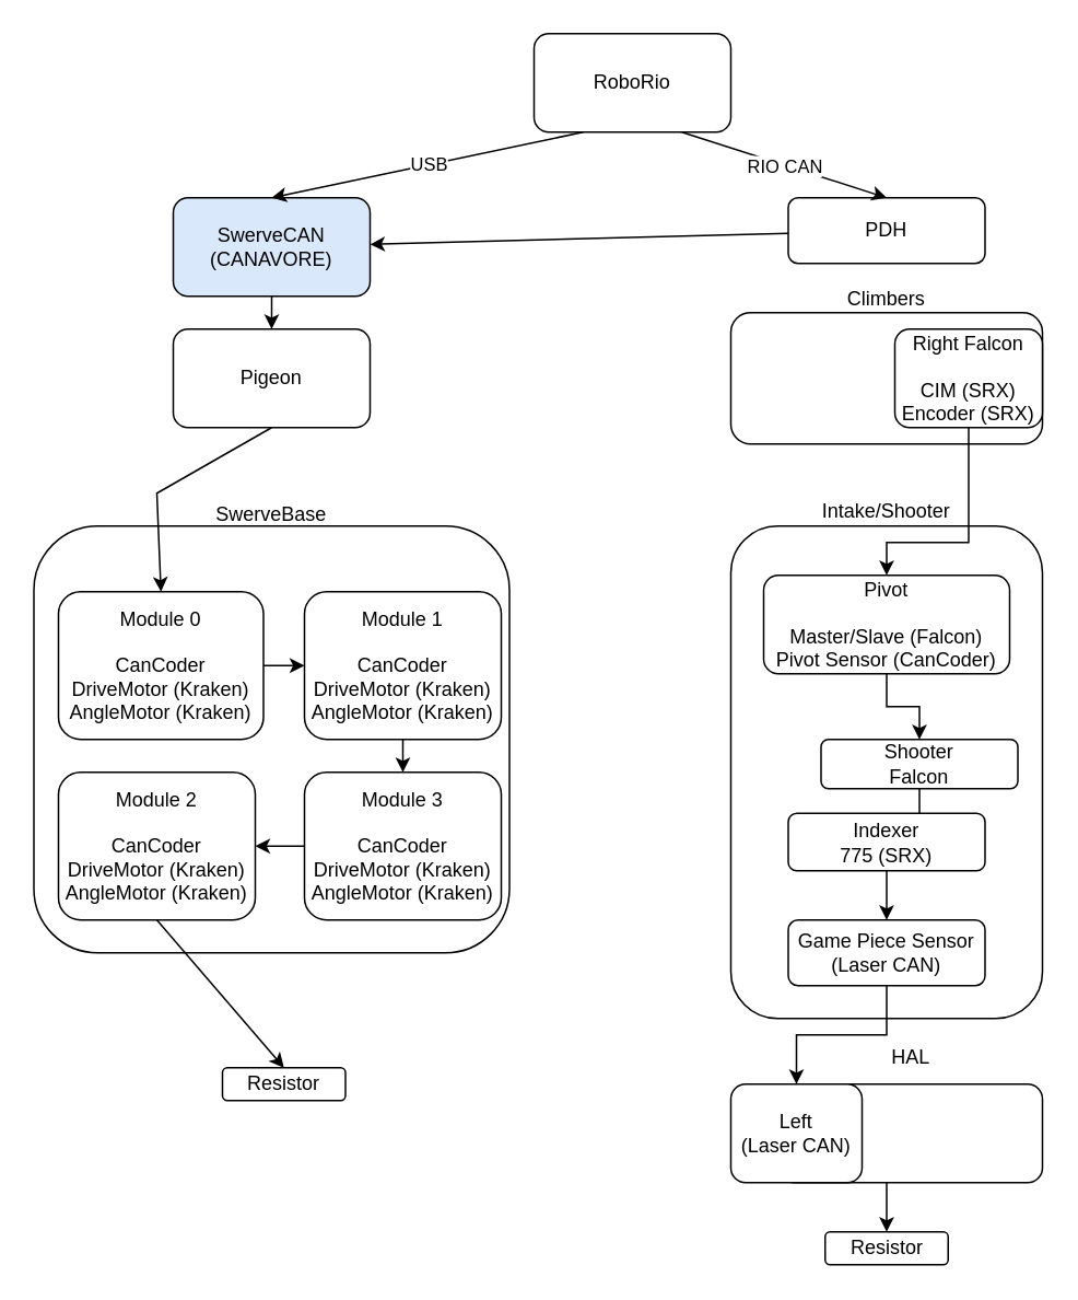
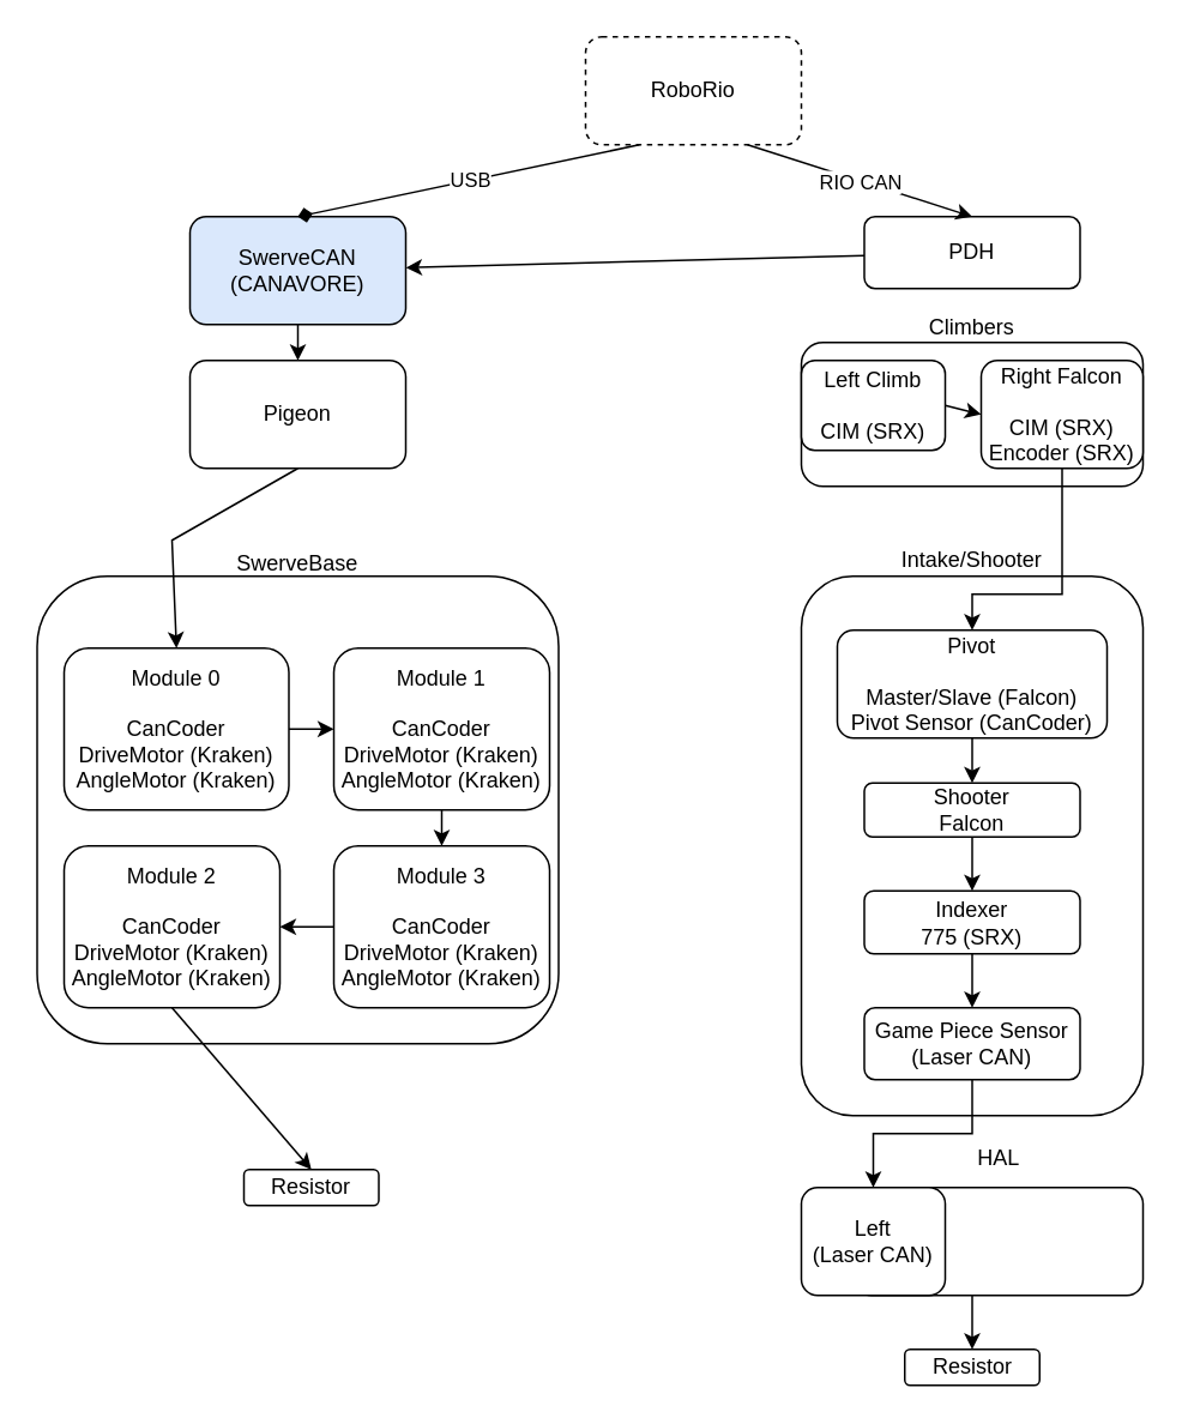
  <mxCell id="0" />
  <mxCell id="1" parent="0" />
- <mxCell id="2" value="RoboRio" style="rounded=1;whiteSpace=wrap;html=1;" vertex="1" parent="1"><mxGeometry x="325" y="20" width="120" height="60" as="geometry" /></mxCell>
+ <mxCell id="2" value="RoboRio" style="rounded=1;whiteSpace=wrap;html=1;dashed=1;" vertex="1" parent="1"><mxGeometry x="325" y="20" width="120" height="60" as="geometry" /></mxCell>
  <mxCell id="3" value="SwerveCAN&lt;br&gt;(CANAVORE)" style="rounded=1;whiteSpace=wrap;html=1;fillColor=#dae8fc;" vertex="1" parent="1"><mxGeometry x="105" y="120" width="120" height="60" as="geometry" /></mxCell>
  <mxCell id="4" value="SwerveBase" style="rounded=1;whiteSpace=wrap;html=1;spacingTop=0;labelPosition=center;verticalLabelPosition=top;align=center;verticalAlign=bottom;spacing=0;" vertex="1" parent="1"><mxGeometry x="20" y="320" width="290" height="260" as="geometry" /></mxCell>
  <mxCell id="5" value="Module 0&lt;br&gt;&lt;br&gt;CanCoder&lt;br&gt;DriveMotor (Kraken)&lt;br&gt;AngleMotor (Kraken)" style="rounded=1;whiteSpace=wrap;html=1;" vertex="1" parent="1"><mxGeometry x="35" y="360" width="125" height="90" as="geometry" /></mxCell>
  <mxCell id="6" value="Module 1&lt;br&gt;&lt;br&gt;CanCoder&lt;br&gt;DriveMotor (Kraken)&lt;br&gt;AngleMotor (Kraken)" style="rounded=1;whiteSpace=wrap;html=1;" vertex="1" parent="1"><mxGeometry x="185" y="360" width="120" height="90" as="geometry" /></mxCell>
  <mxCell id="7" value="Module 2&lt;br&gt;&lt;br&gt;CanCoder&lt;br&gt;DriveMotor (Kraken)&lt;br&gt;AngleMotor (Kraken)" style="rounded=1;whiteSpace=wrap;html=1;" vertex="1" parent="1"><mxGeometry x="35" y="470" width="120" height="90" as="geometry" /></mxCell>
  <mxCell id="8" value="Module 3&lt;br&gt;&lt;br&gt;CanCoder&lt;br&gt;DriveMotor (Kraken)&lt;br&gt;AngleMotor (Kraken)" style="rounded=1;whiteSpace=wrap;html=1;" vertex="1" parent="1"><mxGeometry x="185" y="470" width="120" height="90" as="geometry" /></mxCell>
  <mxCell id="9" value="Pigeon" style="rounded=1;whiteSpace=wrap;html=1;" vertex="1" parent="1"><mxGeometry x="105" y="200" width="120" height="60" as="geometry" /></mxCell>
  <mxCell id="10" value="PDH" style="rounded=1;whiteSpace=wrap;html=1;" vertex="1" parent="1"><mxGeometry x="480" y="120" width="120" height="40" as="geometry" /></mxCell>
  <mxCell id="11" value="" style="endArrow=classic;html=1;rounded=0;exitX=0.75;exitY=1;exitDx=0;exitDy=0;entryX=0.5;entryY=0;entryDx=0;entryDy=0;" edge="1" parent="1" source="2" target="10"><mxGeometry relative="1" as="geometry"><mxPoint x="455" y="160" as="sourcePoint" /><mxPoint x="555" y="180" as="targetPoint" /></mxGeometry></mxCell>
  <mxCell id="12" value="RIO CAN" style="edgeLabel;resizable=0;html=1;align=center;verticalAlign=middle;" connectable="0" vertex="1" parent="11"><mxGeometry relative="1" as="geometry" /></mxCell>
- <mxCell id="13" value="" style="endArrow=classic;html=1;rounded=0;exitX=0.25;exitY=1;exitDx=0;exitDy=0;entryX=0.5;entryY=0;entryDx=0;entryDy=0;" edge="1" parent="1" source="2" target="3"><mxGeometry relative="1" as="geometry"><mxPoint x="255" y="110" as="sourcePoint" /><mxPoint x="355" y="110" as="targetPoint" /></mxGeometry></mxCell>
+ <mxCell id="13" value="" style="endArrow=diamond;html=1;rounded=0;exitX=0.25;exitY=1;exitDx=0;exitDy=0;entryX=0.5;entryY=0;entryDx=0;entryDy=0;" edge="1" parent="1" source="2" target="3"><mxGeometry relative="1" as="geometry"><mxPoint x="255" y="110" as="sourcePoint" /><mxPoint x="355" y="110" as="targetPoint" /></mxGeometry></mxCell>
  <mxCell id="14" value="USB" style="edgeLabel;resizable=0;html=1;align=center;verticalAlign=middle;" connectable="0" vertex="1" parent="13"><mxGeometry relative="1" as="geometry" /></mxCell>
  <mxCell id="15" value="" style="endArrow=classic;html=1;rounded=0;exitX=0.5;exitY=1;exitDx=0;exitDy=0;entryX=0.5;entryY=0;entryDx=0;entryDy=0;" edge="1" parent="1" source="3" target="9"><mxGeometry width="50" height="50" relative="1" as="geometry"><mxPoint x="365" y="220" as="sourcePoint" /><mxPoint x="415" y="170" as="targetPoint" /></mxGeometry></mxCell>
  <mxCell id="16" value="" style="endArrow=classic;html=1;rounded=0;exitX=0.5;exitY=1;exitDx=0;exitDy=0;entryX=0.5;entryY=0;entryDx=0;entryDy=0;" edge="1" parent="1" source="9" target="5"><mxGeometry width="50" height="50" relative="1" as="geometry"><mxPoint x="355" y="300" as="sourcePoint" /><mxPoint x="405" y="250" as="targetPoint" /><Array as="points"><mxPoint x="95" y="300" /></Array></mxGeometry></mxCell>
  <mxCell id="17" value="" style="endArrow=classic;html=1;rounded=0;exitX=1;exitY=0.5;exitDx=0;exitDy=0;" edge="1" parent="1" source="5" target="6"><mxGeometry width="50" height="50" relative="1" as="geometry"><mxPoint x="325" y="330" as="sourcePoint" /><mxPoint x="375" y="280" as="targetPoint" /></mxGeometry></mxCell>
  <mxCell id="18" value="" style="endArrow=classic;html=1;rounded=0;exitX=0.5;exitY=1;exitDx=0;exitDy=0;entryX=0.5;entryY=0;entryDx=0;entryDy=0;" edge="1" parent="1" source="6" target="8"><mxGeometry width="50" height="50" relative="1" as="geometry"><mxPoint x="395" y="430" as="sourcePoint" /><mxPoint x="445" y="380" as="targetPoint" /></mxGeometry></mxCell>
  <mxCell id="19" value="" style="endArrow=classic;html=1;rounded=0;exitX=0;exitY=0.5;exitDx=0;exitDy=0;entryX=1;entryY=0.5;entryDx=0;entryDy=0;" edge="1" parent="1" source="8" target="7"><mxGeometry width="50" height="50" relative="1" as="geometry"><mxPoint x="375" y="460" as="sourcePoint" /><mxPoint x="425" y="410" as="targetPoint" /></mxGeometry></mxCell>
  <mxCell id="20" value="Resistor" style="rounded=1;whiteSpace=wrap;html=1;" vertex="1" parent="1"><mxGeometry x="135" y="650" width="75" height="20" as="geometry" /></mxCell>
  <mxCell id="21" value="" style="endArrow=classic;html=1;rounded=0;exitX=0.5;exitY=1;exitDx=0;exitDy=0;entryX=0.5;entryY=0;entryDx=0;entryDy=0;" edge="1" parent="1" source="7" target="20"><mxGeometry width="50" height="50" relative="1" as="geometry"><mxPoint x="375" y="460" as="sourcePoint" /><mxPoint x="425" y="410" as="targetPoint" /></mxGeometry></mxCell>
  <mxCell id="22" value="Resistor" style="rounded=1;whiteSpace=wrap;html=1;" vertex="1" parent="1"><mxGeometry x="502.5" y="750" width="75" height="20" as="geometry" /></mxCell>
  <mxCell id="23" value="&lt;p style=&quot;line-height: 120%;&quot;&gt;Climbers&lt;/p&gt;" style="rounded=1;whiteSpace=wrap;html=1;spacingTop=0;labelPosition=center;verticalLabelPosition=top;align=center;verticalAlign=bottom;spacing=-11;" vertex="1" parent="1"><mxGeometry x="445" y="190" width="190" height="80" as="geometry" /></mxCell>
  <mxCell id="24" value="Intake/Shooter" style="rounded=1;fontColor=default;whiteSpace=wrap;html=1;spacingTop=-5;labelPosition=center;verticalLabelPosition=top;align=center;verticalAlign=bottom;" vertex="1" parent="1"><mxGeometry x="445" y="320" width="190" height="300" as="geometry" /></mxCell>
+ <mxCell id="25" value="Left Climb&lt;br&gt;&lt;br&gt;CIM (SRX)" style="rounded=1;whiteSpace=wrap;html=1;" vertex="1" parent="1"><mxGeometry x="445" y="200" width="80" height="50" as="geometry" /></mxCell>
  <mxCell id="26" value="" style="edgeStyle=orthogonalEdgeStyle;rounded=0;orthogonalLoop=1;jettySize=auto;html=1;" edge="1" parent="1" source="27" target="29"><mxGeometry relative="1" as="geometry"><Array as="points"><mxPoint x="590" y="330" /><mxPoint x="540" y="330" /></Array></mxGeometry></mxCell>
  <mxCell id="27" value="Right Falcon&lt;br&gt;&lt;br&gt;CIM (SRX)&lt;br&gt;Encoder (SRX)" style="rounded=1;whiteSpace=wrap;html=1;" vertex="1" parent="1"><mxGeometry x="545" y="200" width="90" height="60" as="geometry" /></mxCell>
  <mxCell id="28" value="" style="edgeStyle=orthogonalEdgeStyle;rounded=0;orthogonalLoop=1;jettySize=auto;html=1;" edge="1" parent="1" source="29" target="31"><mxGeometry relative="1" as="geometry" /></mxCell>
  <mxCell id="29" value="Pivot&lt;br&gt;&lt;br&gt;Master/Slave (Falcon)&lt;br&gt;Pivot Sensor (CanCoder)" style="rounded=1;whiteSpace=wrap;html=1;" vertex="1" parent="1"><mxGeometry x="465" y="350" width="150" height="60" as="geometry" /></mxCell>
  <mxCell id="30" value="" style="edgeStyle=orthogonalEdgeStyle;rounded=0;orthogonalLoop=1;jettySize=auto;html=1;" edge="1" parent="1" source="31" target="33"><mxGeometry relative="1" as="geometry" /></mxCell>
- <mxCell id="31" value="Shooter&lt;br&gt;Falcon" style="rounded=1;whiteSpace=wrap;html=1;" vertex="1" parent="1"><mxGeometry x="500" y="450" width="120" height="30" as="geometry" /></mxCell>
+ <mxCell id="31" value="Shooter&lt;br&gt;Falcon" style="rounded=1;whiteSpace=wrap;html=1;" vertex="1" parent="1"><mxGeometry x="480" y="435" width="120" height="30" as="geometry" /></mxCell>
  <mxCell id="32" value="" style="edgeStyle=orthogonalEdgeStyle;rounded=0;orthogonalLoop=1;jettySize=auto;html=1;" edge="1" parent="1" source="33" target="35"><mxGeometry relative="1" as="geometry" /></mxCell>
  <mxCell id="33" value="Indexer&lt;br&gt;775 (SRX)" style="rounded=1;whiteSpace=wrap;html=1;" vertex="1" parent="1"><mxGeometry x="480" y="495" width="120" height="35" as="geometry" /></mxCell>
  <mxCell id="34" value="" style="edgeStyle=orthogonalEdgeStyle;rounded=0;orthogonalLoop=1;jettySize=auto;html=1;entryX=0.5;entryY=0;entryDx=0;entryDy=0;" edge="1" parent="1" source="35" target="39"><mxGeometry relative="1" as="geometry"><Array as="points"><mxPoint x="540" y="630" /><mxPoint x="485" y="630" /></Array></mxGeometry></mxCell>
  <mxCell id="35" value="Game Piece Sensor&lt;br&gt;(Laser CAN)" style="rounded=1;whiteSpace=wrap;html=1;" vertex="1" parent="1"><mxGeometry x="480" y="560" width="120" height="40" as="geometry" /></mxCell>
+ <mxCell id="36" value="" style="endArrow=classic;html=1;rounded=0;exitX=1;exitY=0.5;exitDx=0;exitDy=0;entryX=0;entryY=0.5;entryDx=0;entryDy=0;" edge="1" parent="1" source="25" target="27"><mxGeometry width="50" height="50" relative="1" as="geometry"><mxPoint x="355" y="250" as="sourcePoint" /><mxPoint x="405" y="200" as="targetPoint" /></mxGeometry></mxCell>
  <mxCell id="37" value="" style="edgeStyle=orthogonalEdgeStyle;rounded=0;orthogonalLoop=1;jettySize=auto;html=1;exitX=0.356;exitY=0.982;exitDx=0;exitDy=0;exitPerimeter=0;" edge="1" parent="1" source="38" target="22"><mxGeometry relative="1" as="geometry"><Array as="points"><mxPoint x="540" y="719" /></Array></mxGeometry></mxCell>
  <mxCell id="38" value="HAL" style="rounded=1;whiteSpace=wrap;html=1;labelPosition=center;verticalLabelPosition=top;align=center;verticalAlign=bottom;spacing=9;" vertex="1" parent="1"><mxGeometry x="475" y="660" width="160" height="60" as="geometry" /></mxCell>
  <mxCell id="39" value="Left&lt;br&gt;(Laser CAN)" style="rounded=1;whiteSpace=wrap;html=1;" vertex="1" parent="1"><mxGeometry x="445" y="660" width="80" height="60" as="geometry" /></mxCell>
  <mxCell id="40" value="" style="endArrow=classic;html=1;rounded=0;" edge="1" parent="1" source="10" target="3"><mxGeometry width="50" height="50" relative="1" as="geometry"><mxPoint x="365" y="250" as="sourcePoint" /><mxPoint x="415" y="200" as="targetPoint" /></mxGeometry></mxCell>
